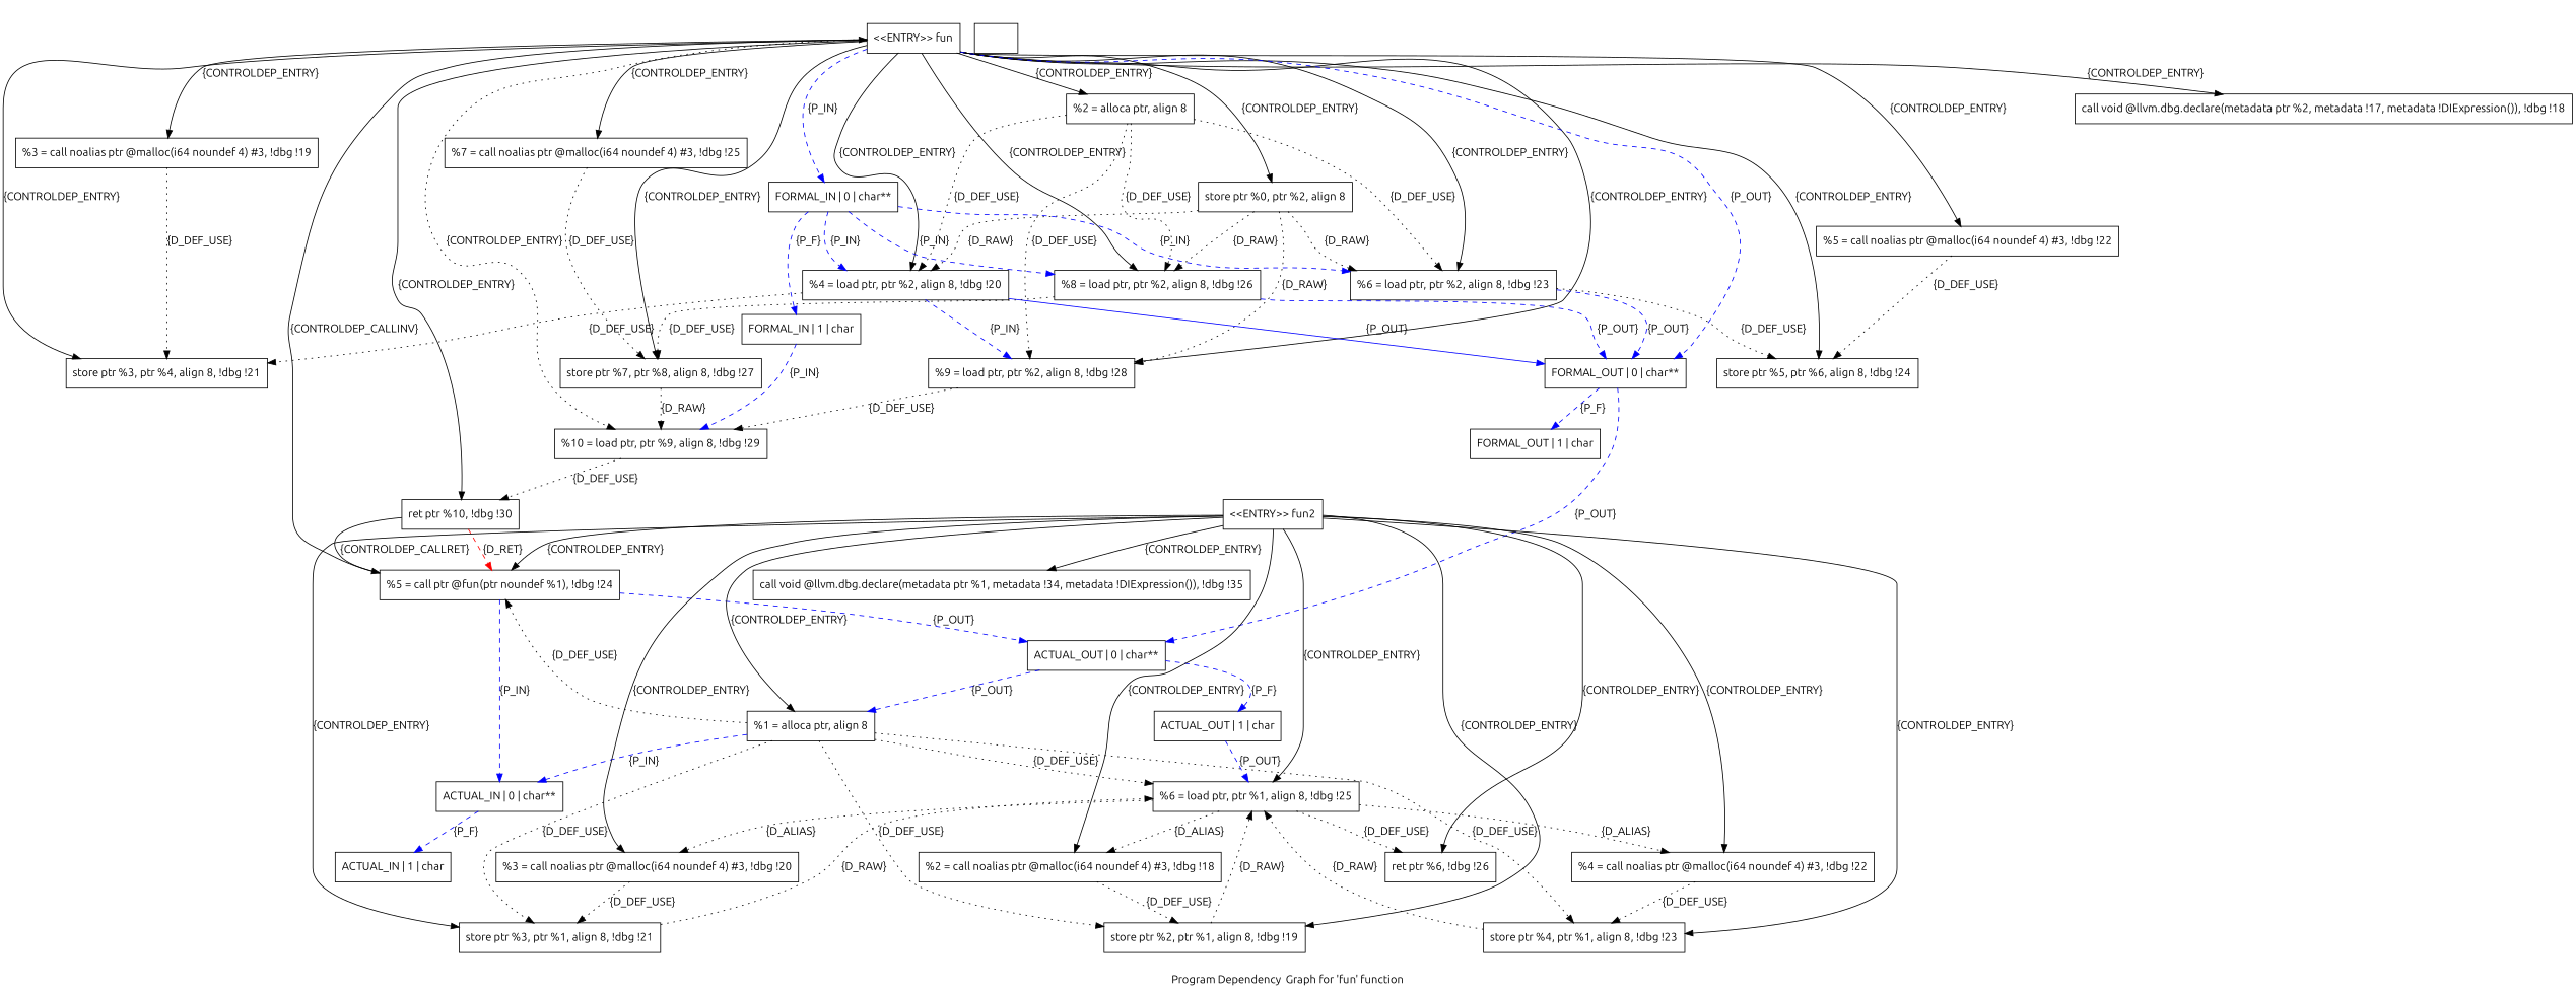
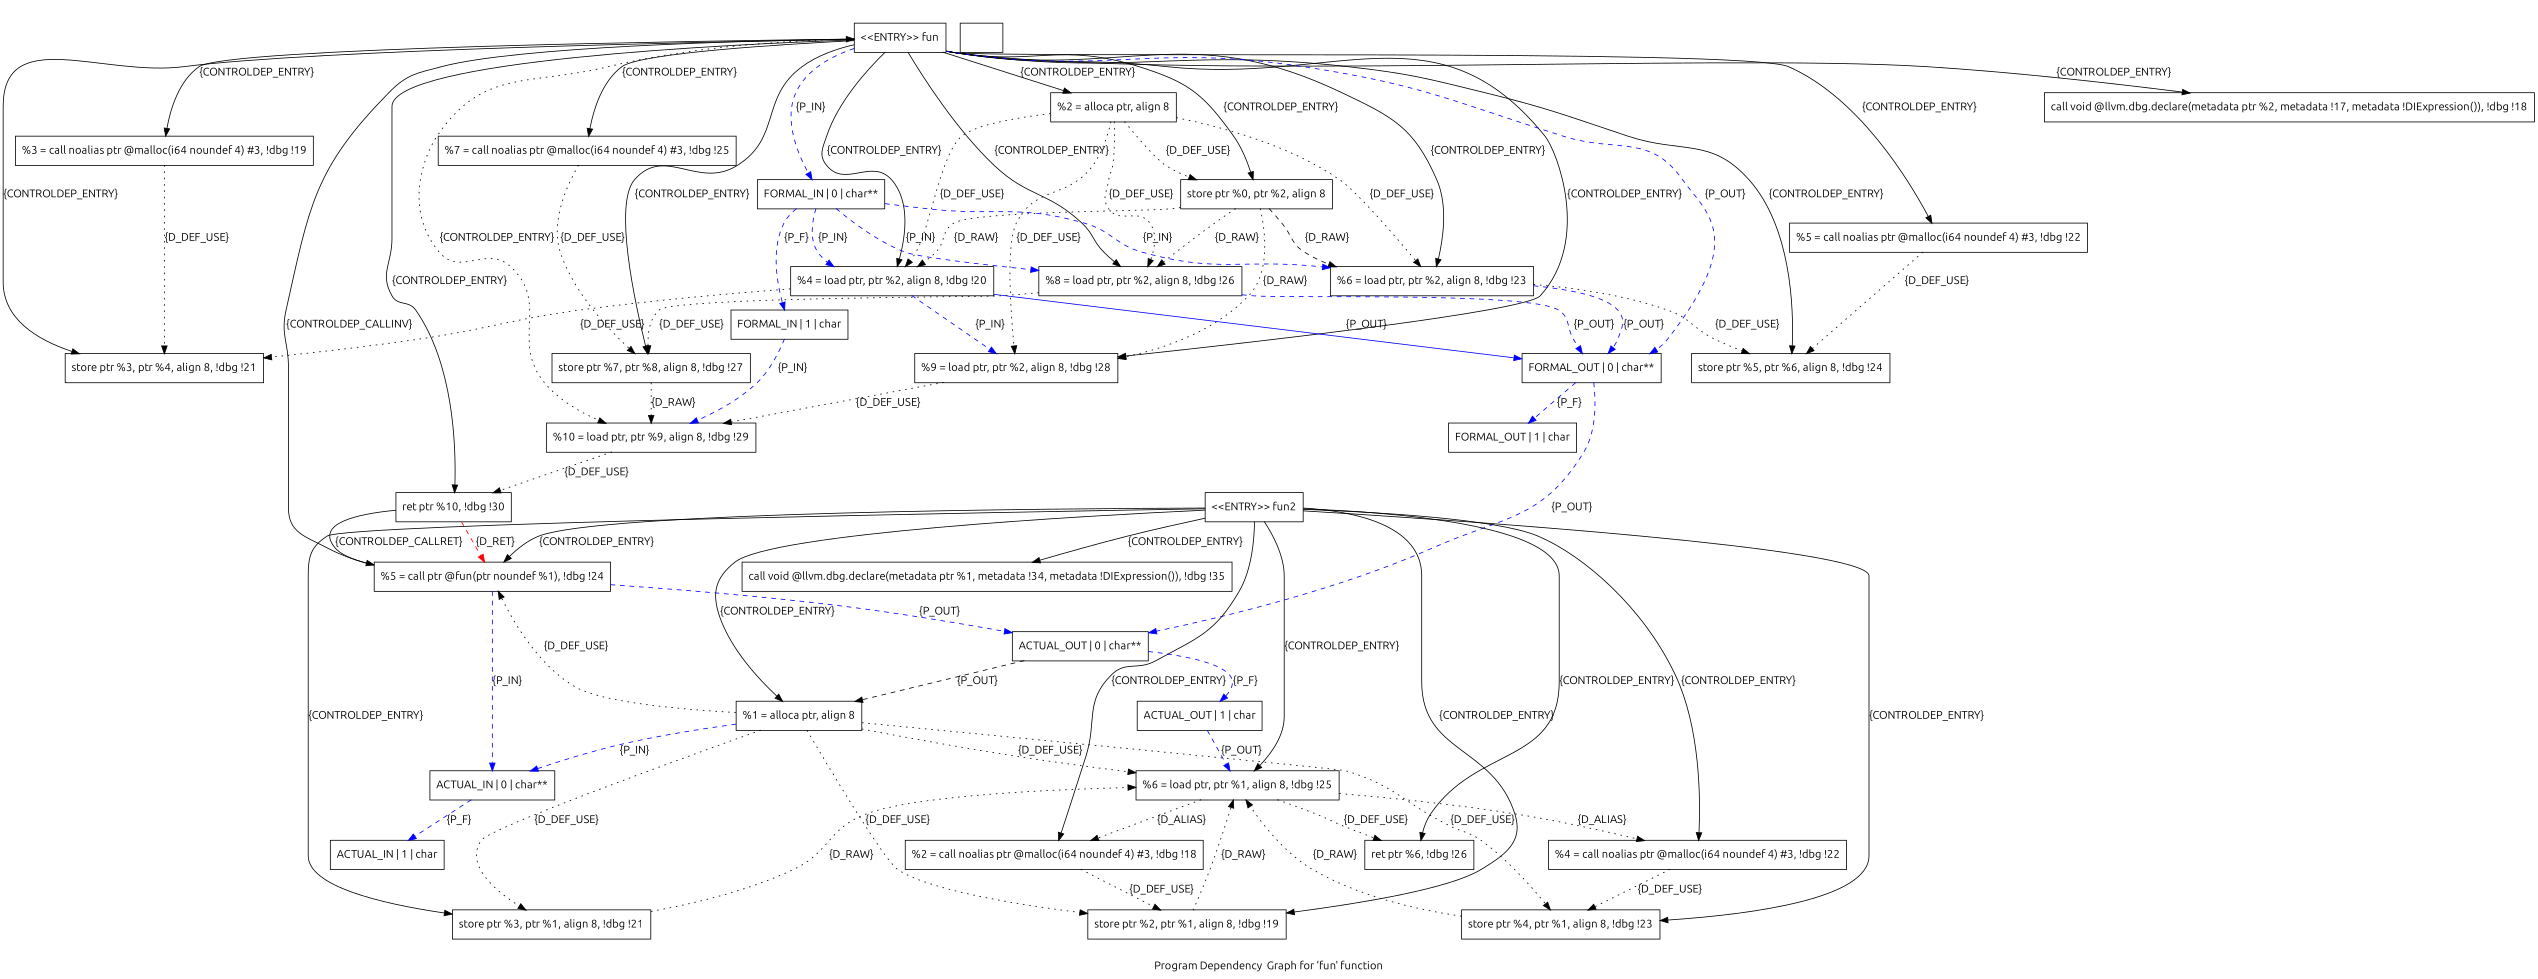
  digraph {
    fontname=Ubuntu
    label="Program Dependency  Graph for 'fun' function"
    node [fontname=Ubuntu shape=record]
    edge [fontname=Ubuntu style=dotted]
    n1 [label="{\<\<ENTRY\>\> fun}"]
    n2 [label="{  %2 = alloca ptr, align 8}"]
    n3 [label="{  store ptr %0, ptr %2, align 8}"]
    n4 [label="{  call void @llvm.dbg.declare(metadata ptr %2, metadata !17, metadata !DIExpression()), !dbg !18}"]
    n5 [label="{  %3 = call noalias ptr @malloc(i64 noundef 4) #3, !dbg !19}"]
    n6 [label="{  %4 = load ptr, ptr %2, align 8, !dbg !20}"]
    n7 [label="{  store ptr %3, ptr %4, align 8, !dbg !21}"]
    n8 [label="{  %5 = call noalias ptr @malloc(i64 noundef 4) #3, !dbg !22}"]
    n9 [label="{  %6 = load ptr, ptr %2, align 8, !dbg !23}"]
    n10 [label="{  store ptr %5, ptr %6, align 8, !dbg !24}"]
    n11 [label="{  %7 = call noalias ptr @malloc(i64 noundef 4) #3, !dbg !25}"]
    n12 [label="{  %8 = load ptr, ptr %2, align 8, !dbg !26}"]
    n13 [label="{  store ptr %7, ptr %8, align 8, !dbg !27}"]
    n14 [label="{  %9 = load ptr, ptr %2, align 8, !dbg !28}"]
    n15 [label="{  %10 = load ptr, ptr %9, align 8, !dbg !29}"]
    n16 [label="{  ret ptr %10, !dbg !30}"]
    n17 [label="{FORMAL_IN \| 0 \| char**}"]
    n18 [label="{FORMAL_OUT \| 0 \| char**}"]
    n19 [label="{  %5 = call ptr @fun(ptr noundef %1), !dbg !24}"]
    n20 [label="{FORMAL_IN \| 1 \| char}"]
    n21 [label="{FORMAL_OUT \| 1 \| char}"]
    n22 [label="{ACTUAL_OUT \| 0 \| char**}"]
    n23 [label="{ACTUAL_IN \| 0 \| char**}"]
    n24 [label="{  %1 = alloca ptr, align 8}"]
    n25 [label="{ACTUAL_OUT \| 1 \| char}"]
    n26 [label="{}"]
    n27 [label="{ACTUAL_IN \| 1 \| char}"]
    n28 [label="{  store ptr %2, ptr %1, align 8, !dbg !19}"]
    n29 [label="{  store ptr %3, ptr %1, align 8, !dbg !21}"]
    n30 [label="{  store ptr %4, ptr %1, align 8, !dbg !23}"]
    n31 [label="{  %6 = load ptr, ptr %1, align 8, !dbg !25}"]
    n32 [label="{\<\<ENTRY\>\> fun2}"]
    n33 [label="{  call void @llvm.dbg.declare(metadata ptr %1, metadata !34, metadata !DIExpression()), !dbg !35}"]
    n34 [label="{  %2 = call noalias ptr @malloc(i64 noundef 4) #3, !dbg !18}"]
-   n35 [label="{  %3 = call noalias ptr @malloc(i64 noundef 4) #3, !dbg !20}"]
    n36 [label="{  %4 = call noalias ptr @malloc(i64 noundef 4) #3, !dbg !22}"]
    n37 [label="{  ret ptr %6, !dbg !26}"]
    n1 -> n2 [label="{CONTROLDEP_ENTRY}" style=""]
    n1 -> n3 [label="{CONTROLDEP_ENTRY}" style=""]
    n1 -> n4 [label="{CONTROLDEP_ENTRY}" style=""]
    n1 -> n5 [label="{CONTROLDEP_ENTRY}" style=""]
    n1 -> n6 [label="{CONTROLDEP_ENTRY}" style=""]
    n1 -> n7 [label="{CONTROLDEP_ENTRY}" style=""]
    n1 -> n8 [label="{CONTROLDEP_ENTRY}" style=""]
    n1 -> n9 [label="{CONTROLDEP_ENTRY}" style=""]
    n1 -> n10 [label="{CONTROLDEP_ENTRY}" style=""]
    n1 -> n11 [label="{CONTROLDEP_ENTRY}" style=""]
    n1 -> n12 [label="{CONTROLDEP_ENTRY}" style=""]
    n1 -> n13 [label="{CONTROLDEP_ENTRY}" style=""]
    n1 -> n14 [label="{CONTROLDEP_ENTRY}" style=""]
    n1 -> n15 [label="{CONTROLDEP_ENTRY}"]
    n1 -> n16 [label="{CONTROLDEP_ENTRY}" style=""]
    n1 -> n17 [color=blue label="{P_IN}" style=dashed]
    n1 -> n18 [color=blue label="{P_OUT}" style=dashed]
+   n2 -> n3 [label="{D_DEF_USE}"]
    n2 -> n6 [label="{D_DEF_USE}"]
    n2 -> n9 [label="{D_DEF_USE}"]
    n2 -> n12 [label="{D_DEF_USE}"]
    n2 -> n14 [label="{D_DEF_USE}"]
    n3 -> n6 [label="{D_RAW}"]
-   n3 -> n9 [label="{D_RAW}"]
+   n3 -> n9 [label="{D_RAW}" style=dashed]
    n3 -> n12 [label="{D_RAW}"]
    n3 -> n14 [label="{D_RAW}"]
    n5 -> n7 [label="{D_DEF_USE}"]
    n6 -> n7 [label="{D_DEF_USE}"]
    n6 -> n14 [color=blue label="{P_IN}" style=dashed]
    n6 -> n18 [color=blue label="{P_OUT}" style=solid]
    n8 -> n10 [label="{D_DEF_USE}"]
    n9 -> n10 [label="{D_DEF_USE}"]
    n9 -> n18 [color=blue label="{P_OUT}" style=dashed]
    n11 -> n13 [label="{D_DEF_USE}"]
    n12 -> n13 [label="{D_DEF_USE}"]
    n12 -> n18 [color=blue label="{P_OUT}" style=dashed]
    n13 -> n15 [label="{D_RAW}"]
    n14 -> n15 [label="{D_DEF_USE}"]
    n15 -> n16 [label="{D_DEF_USE}"]
    n16 -> n19 [label="{CONTROLDEP_CALLRET}" style=""]
    n16 -> n19 [color=red label="{D_RET}" style=dashed]
    n17 -> n6 [color=blue label="{P_IN}" style=dashed]
    n17 -> n9 [color=blue label="{P_IN}" style=dashed]
    n17 -> n12 [color=blue label="{P_IN}" style=dashed]
    n17 -> n20 [color=blue label="{P_F}" style=dashed]
    n18 -> n21 [color=blue label="{P_F}" style=dashed]
    n18 -> n22 [color=blue label="{P_OUT}" style=dashed]
    n19 -> n1 [label="{CONTROLDEP_CALLINV}" style=""]
    n19 -> n22 [color=blue label="{P_OUT}" style=dashed]
    n19 -> n23 [color=blue label="{P_IN}" style=dashed]
    n20 -> n15 [color=blue label="{P_IN}" style=dashed]
-   n22 -> n24 [color=blue label="{P_OUT}" style=dashed]
+   n22 -> n24 [color=black label="{P_OUT}" style=dashed]
    n22 -> n25 [color=blue label="{P_F}" style=dashed]
    n23 -> n27 [color=blue label="{P_F}" style=dashed]
    n24 -> n19 [label="{D_DEF_USE}"]
    n24 -> n23 [color=blue label="{P_IN}" style=dashed]
    n24 -> n28 [label="{D_DEF_USE}"]
    n24 -> n29 [label="{D_DEF_USE}"]
    n24 -> n30 [label="{D_DEF_USE}"]
    n24 -> n31 [label="{D_DEF_USE}"]
    n25 -> n31 [color=blue label="{P_OUT}" style=dashed]
    n28 -> n31 [label="{D_RAW}"]
    n29 -> n31 [label="{D_RAW}"]
    n30 -> n31 [label="{D_RAW}"]
    n31 -> n34 [label="{D_ALIAS}"]
-   n31 -> n35 [label="{D_ALIAS}"]
    n31 -> n36 [label="{D_ALIAS}"]
    n31 -> n37 [label="{D_DEF_USE}"]
    n32 -> n19 [label="{CONTROLDEP_ENTRY}" style=""]
    n32 -> n24 [label="{CONTROLDEP_ENTRY}" style=""]
    n32 -> n28 [label="{CONTROLDEP_ENTRY}" style=""]
    n32 -> n29 [label="{CONTROLDEP_ENTRY}" style=""]
    n32 -> n30 [label="{CONTROLDEP_ENTRY}" style=""]
    n32 -> n31 [label="{CONTROLDEP_ENTRY}" style=""]
    n32 -> n33 [label="{CONTROLDEP_ENTRY}" style=""]
    n32 -> n34 [label="{CONTROLDEP_ENTRY}" style=""]
-   n32 -> n35 [label="{CONTROLDEP_ENTRY}" style=""]
    n32 -> n36 [label="{CONTROLDEP_ENTRY}" style=""]
    n32 -> n37 [label="{CONTROLDEP_ENTRY}" style=""]
    n34 -> n28 [label="{D_DEF_USE}"]
-   n35 -> n29 [label="{D_DEF_USE}"]
    n36 -> n30 [label="{D_DEF_USE}"]
  }
